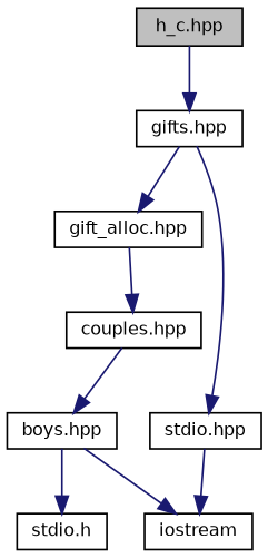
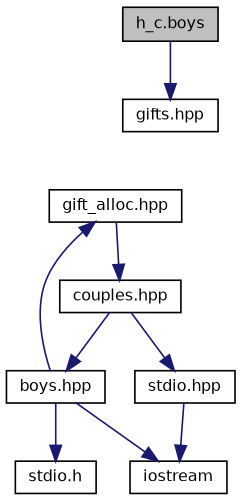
  digraph {
    node [color=black fillcolor=white fontname=Helvetica fontsize=10 shape=record style=filled]
    edge [color=midnightblue fontname=Helvetica fontsize=10 labelfontname=Helvetica labelfontsize=10 style=solid]
-   n1 [fillcolor=grey75 fontcolor=black height=0.2 label="h_c.hpp" width=0.4]
+   n1 [fillcolor=grey75 fontcolor=black height=0.2 label="h_c.boys" width=0.4]
    n2 [height=0.2 label="gifts.hpp" width=0.4]
    n3 [height=0.2 label="gift_alloc.hpp" width=0.4]
    n4 [height=0.2 label="couples.hpp" width=0.4]
    n5 [height=0.2 label="boys.hpp" width=0.4]
    n6 [height=0.2 label="stdio.hpp" width=0.4]
    n7 [height=0.2 label=iostream width=0.4]
    n8 [height=0.2 label="stdio.h" width=0.4]
    n1 -> n2
-   n2 -> n3
+   n5 -> n3
    n3 -> n4
    n4 -> n5
-   n2 -> n6
+   n4 -> n6
    n5 -> n7
    n5 -> n8
    n6 -> n7
  }
